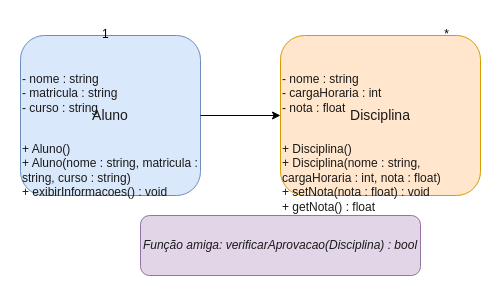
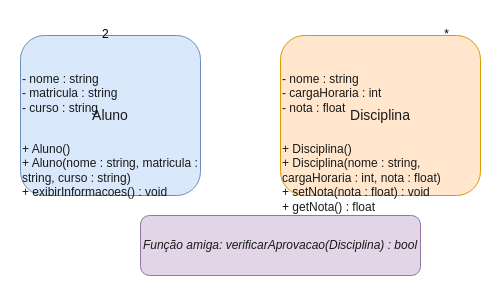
  <mxCell id="0" />
  <mxCell id="1" parent="0" />
  <mxCell id="2" value="Aluno" style="rounded=1;whiteSpace=wrap;html=1;fillColor=#DAE8FC;strokeColor=#6C8EBF;fontSize=14;fontColor=#1A1A1A;" vertex="1" parent="1"><mxGeometry x="20" y="35" width="180" height="160" as="geometry" /></mxCell>
  <mxCell id="3" value="- nome : string&#10;- matricula : string&#10;- curso : string" style="text;html=1;strokeColor=none;fillColor=none;align=left;verticalAlign=top;whiteSpace=wrap;rounded=0;fontSize=12;fontColor=#1A1A1A;" vertex="1" parent="2"><mxGeometry x="0" y="30" width="180" height="70" as="geometry" /></mxCell>
  <mxCell id="4" value="+ Aluno()&#10;+ Aluno(nome : string, matricula : string, curso : string)&#10;+ exibirInformacoes() : void" style="text;html=1;strokeColor=none;fillColor=none;align=left;verticalAlign=top;whiteSpace=wrap;rounded=0;fontSize=12;fontColor=#1A1A1A;" vertex="1" parent="2"><mxGeometry x="0" y="100" width="180" height="60" as="geometry" /></mxCell>
  <mxCell id="5" value="Disciplina" style="rounded=1;whiteSpace=wrap;html=1;fillColor=#FFE6CC;strokeColor=#D79B00;fontSize=14;fontColor=#1A1A1A;" vertex="1" parent="1"><mxGeometry x="280" y="35" width="200" height="160" as="geometry" /></mxCell>
  <mxCell id="6" value="- nome : string&#10;- cargaHoraria : int&#10;- nota : float" style="text;html=1;strokeColor=none;fillColor=none;align=left;verticalAlign=top;whiteSpace=wrap;rounded=0;fontSize=12;fontColor=#1A1A1A;" vertex="1" parent="5"><mxGeometry x="0" y="30" width="200" height="70" as="geometry" /></mxCell>
  <mxCell id="7" value="+ Disciplina()&#10;+ Disciplina(nome : string, cargaHoraria : int, nota : float)&#10;+ setNota(nota : float) : void&#10;+ getNota() : float" style="text;html=1;strokeColor=none;fillColor=none;align=left;verticalAlign=top;whiteSpace=wrap;rounded=0;fontSize=12;fontColor=#1A1A1A;" vertex="1" parent="5"><mxGeometry x="0" y="100" width="200" height="80" as="geometry" /></mxCell>
- <mxCell id="8" style="edgeStyle=orthogonalEdgeStyle;rounded=0;orthogonalLoop=1;jettySize=auto;html=1;strokeColor=#000000;" edge="1" parent="1" source="2" target="5"><mxGeometry relative="1" as="geometry" /></mxCell>
- <mxCell id="9" value="1" style="text;html=1;strokeColor=none;fillColor=none;align=left;fontSize=12;" vertex="1" parent="1"><mxGeometry x="100" y="20" width="20" height="20" as="geometry" /></mxCell>
+ <mxCell id="9" value="2" style="text;html=1;strokeColor=none;fillColor=none;align=left;fontSize=12;" vertex="1" parent="1"><mxGeometry x="100" y="20" width="20" height="20" as="geometry" /></mxCell>
  <mxCell id="10" value="*" style="text;html=1;strokeColor=none;fillColor=none;align=right;fontSize=12;" vertex="1" parent="1"><mxGeometry x="430" y="20" width="20" height="20" as="geometry" /></mxCell>
  <mxCell id="11" value="Função amiga: verificarAprovacao(Disciplina) : bool" style="rounded=1;whiteSpace=wrap;html=1;fillColor=#E1D5E7;strokeColor=#9673A6;fontSize=12;fontColor=#1A1A1A;fontStyle=2;" vertex="1" parent="1"><mxGeometry x="140" y="215" width="280" height="60" as="geometry" /></mxCell>
